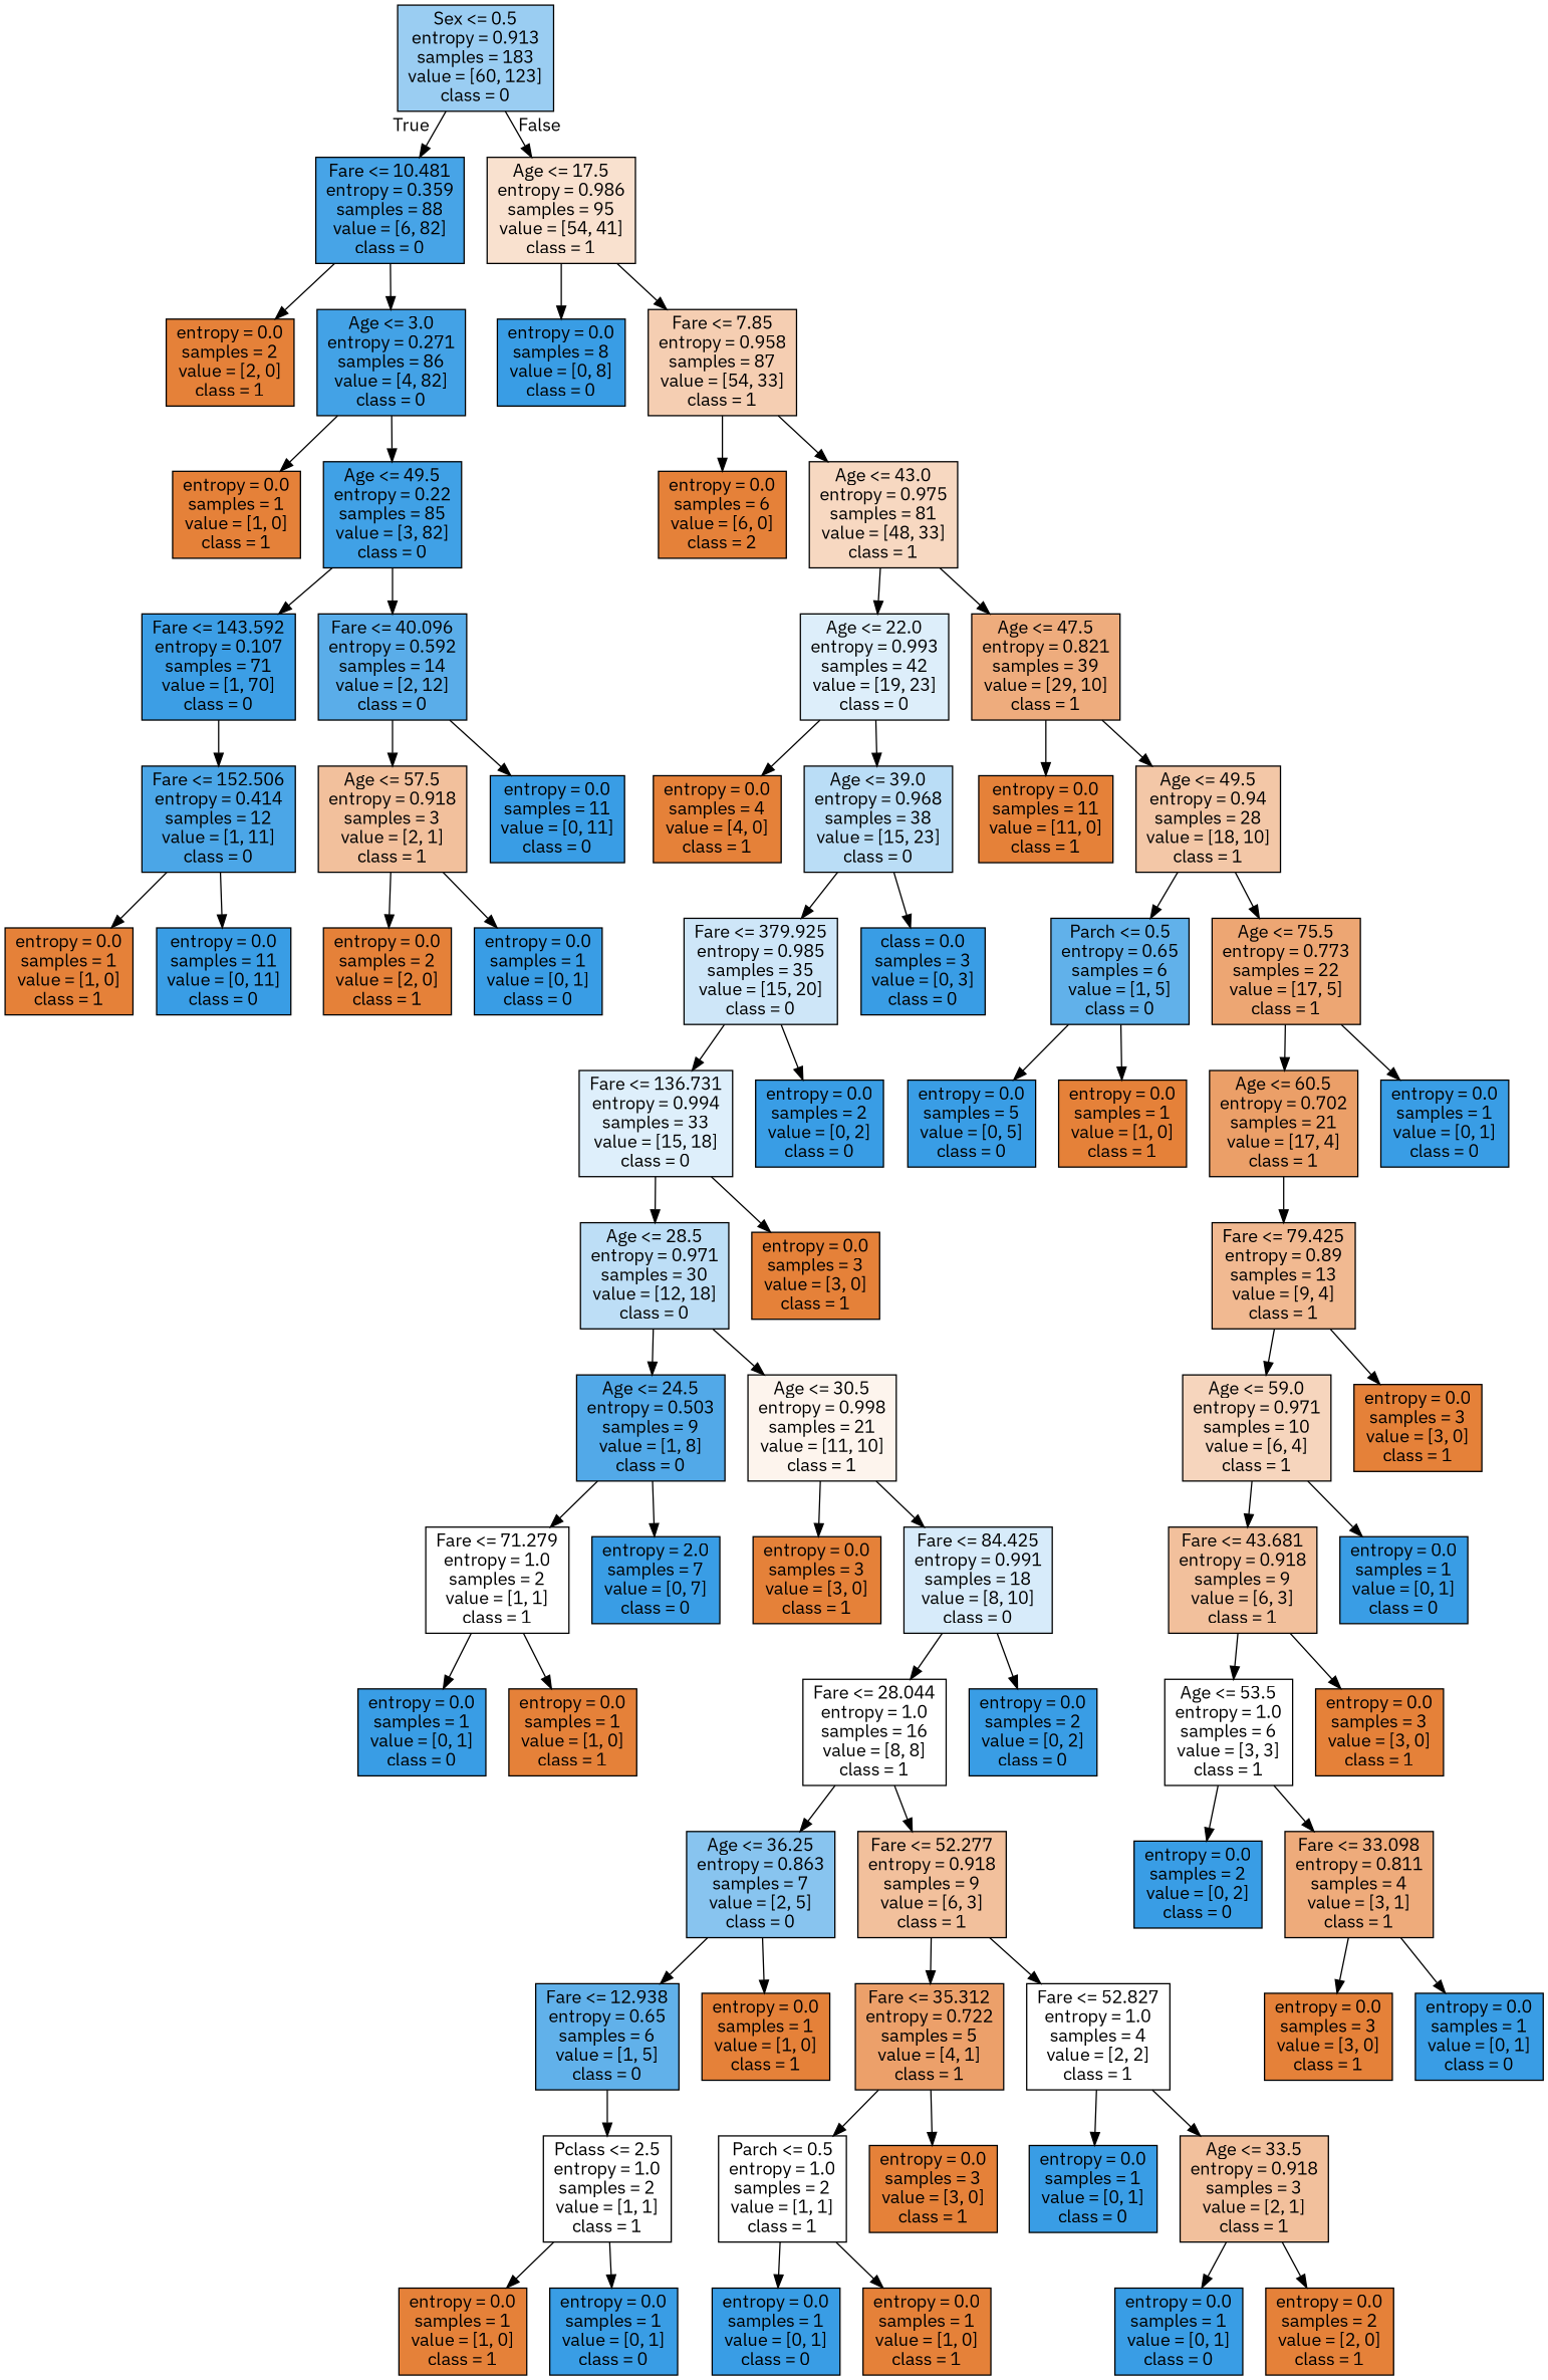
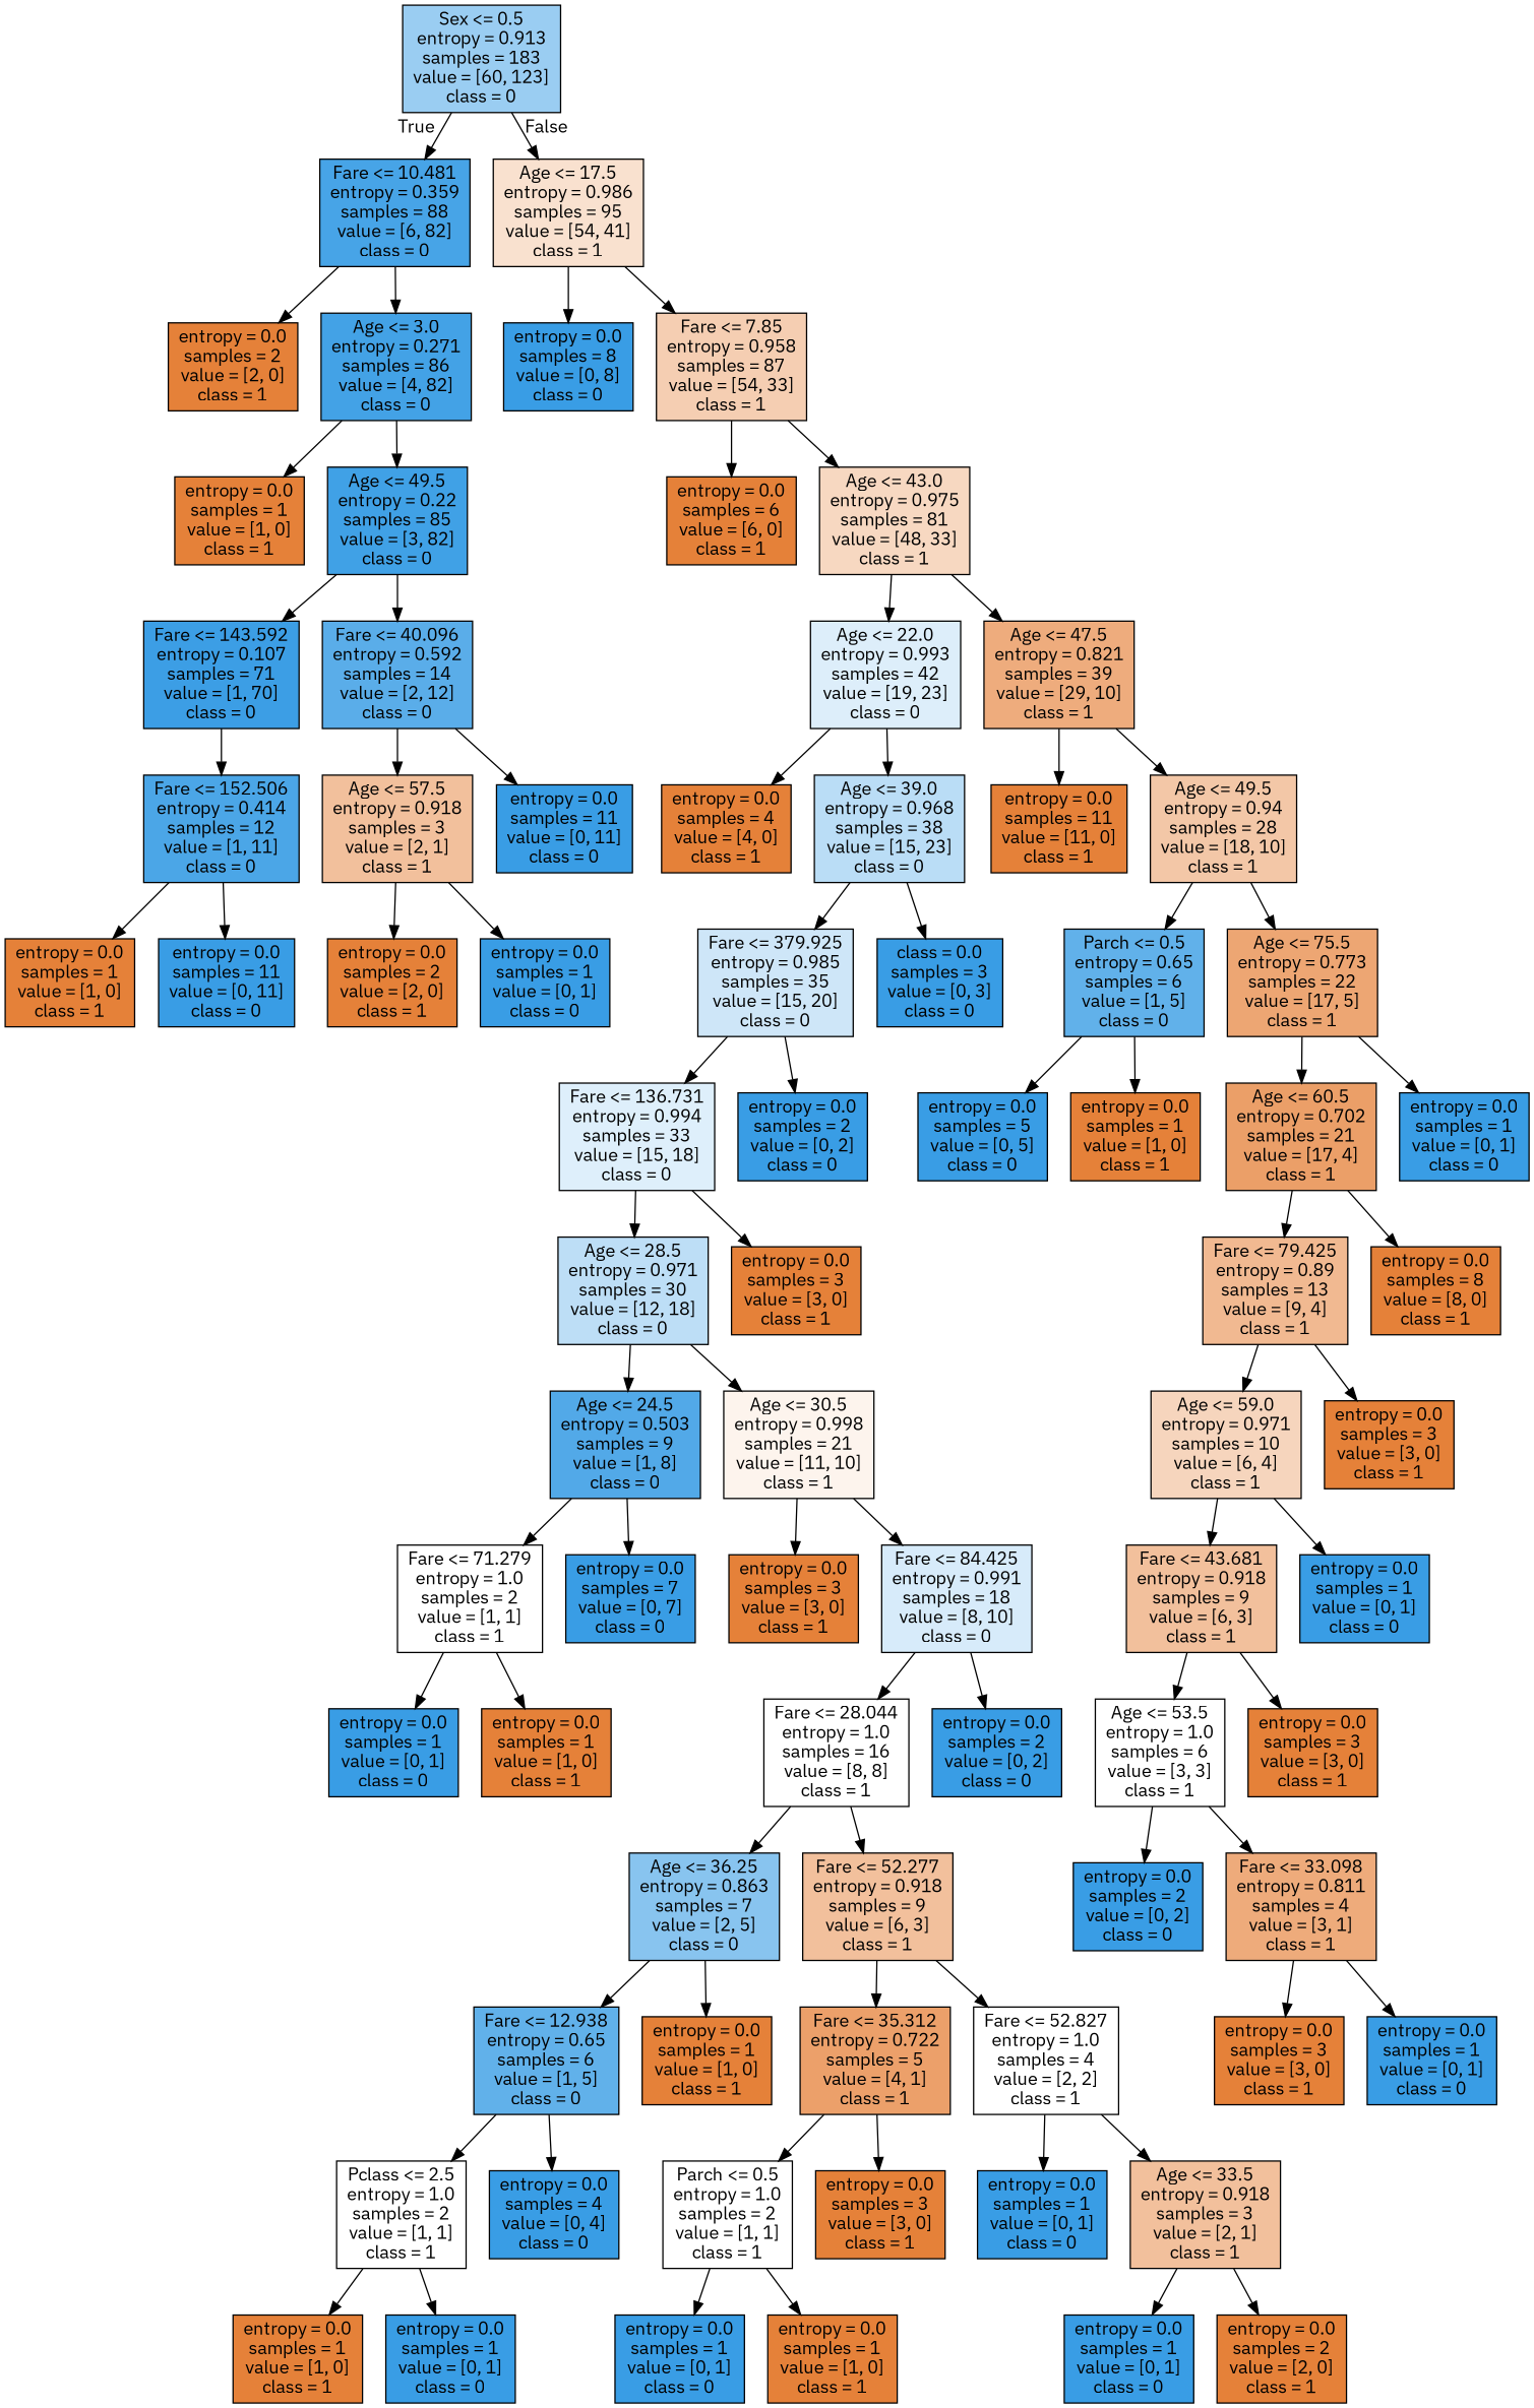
  digraph {
    fontname="IBM Plex Sans"
    node [color=black fillcolor="#e58139" fontname="IBM Plex Sans" shape=box style=filled]
    edge [fontname="IBM Plex Sans"]
    n1 [fillcolor="#9acdf2" label="Sex <= 0.5\nentropy = 0.913\nsamples = 183\nvalue = [60, 123]\nclass = 0"]
    n2 [fillcolor="#47a4e7" label="Fare <= 10.481\nentropy = 0.359\nsamples = 88\nvalue = [6, 82]\nclass = 0"]
    n3 [fillcolor="#f9e1cf" label="Age <= 17.5\nentropy = 0.986\nsamples = 95\nvalue = [54, 41]\nclass = 1"]
    n4 [label="entropy = 0.0\nsamples = 2\nvalue = [2, 0]\nclass = 1"]
    n5 [fillcolor="#43a2e6" label="Age <= 3.0\nentropy = 0.271\nsamples = 86\nvalue = [4, 82]\nclass = 0"]
    n6 [fillcolor="#399de5" label="entropy = 0.0\nsamples = 8\nvalue = [0, 8]\nclass = 0"]
    n7 [fillcolor="#f5ceb2" label="Fare <= 7.85\nentropy = 0.958\nsamples = 87\nvalue = [54, 33]\nclass = 1"]
    n8 [label="entropy = 0.0\nsamples = 1\nvalue = [1, 0]\nclass = 1"]
    n9 [fillcolor="#40a1e6" label="Age <= 49.5\nentropy = 0.22\nsamples = 85\nvalue = [3, 82]\nclass = 0"]
    n10 [fillcolor="#3c9ee5" label="Fare <= 143.592\nentropy = 0.107\nsamples = 71\nvalue = [1, 70]\nclass = 0"]
    n11 [fillcolor="#5aade9" label="Fare <= 40.096\nentropy = 0.592\nsamples = 14\nvalue = [2, 12]\nclass = 0"]
    n12 [fillcolor="#4ba6e7" label="Fare <= 152.506\nentropy = 0.414\nsamples = 12\nvalue = [1, 11]\nclass = 0"]
    n13 [fillcolor="#f2c09c" label="Age <= 57.5\nentropy = 0.918\nsamples = 3\nvalue = [2, 1]\nclass = 1"]
    n14 [fillcolor="#399de5" label="entropy = 0.0\nsamples = 11\nvalue = [0, 11]\nclass = 0"]
    n15 [label="entropy = 0.0\nsamples = 1\nvalue = [1, 0]\nclass = 1"]
    n16 [fillcolor="#399de5" label="entropy = 0.0\nsamples = 11\nvalue = [0, 11]\nclass = 0"]
    n17 [label="entropy = 0.0\nsamples = 2\nvalue = [2, 0]\nclass = 1"]
    n18 [fillcolor="#399de5" label="entropy = 0.0\nsamples = 1\nvalue = [0, 1]\nclass = 0"]
-   n19 [label="entropy = 0.0\nsamples = 6\nvalue = [6, 0]\nclass = 2"]
+   n19 [label="entropy = 0.0\nsamples = 6\nvalue = [6, 0]\nclass = 1"]
    n20 [fillcolor="#f7d8c1" label="Age <= 43.0\nentropy = 0.975\nsamples = 81\nvalue = [48, 33]\nclass = 1"]
    n21 [fillcolor="#ddeefa" label="Age <= 22.0\nentropy = 0.993\nsamples = 42\nvalue = [19, 23]\nclass = 0"]
    n22 [fillcolor="#eeac7d" label="Age <= 47.5\nentropy = 0.821\nsamples = 39\nvalue = [29, 10]\nclass = 1"]
    n23 [label="entropy = 0.0\nsamples = 4\nvalue = [4, 0]\nclass = 1"]
    n24 [fillcolor="#baddf6" label="Age <= 39.0\nentropy = 0.968\nsamples = 38\nvalue = [15, 23]\nclass = 0"]
    n25 [label="entropy = 0.0\nsamples = 11\nvalue = [11, 0]\nclass = 1"]
    n26 [fillcolor="#f3c7a7" label="Age <= 49.5\nentropy = 0.94\nsamples = 28\nvalue = [18, 10]\nclass = 1"]
    n27 [fillcolor="#cee6f8" label="Fare <= 379.925\nentropy = 0.985\nsamples = 35\nvalue = [15, 20]\nclass = 0"]
    n28 [fillcolor="#399de5" label="class = 0.0\nsamples = 3\nvalue = [0, 3]\nclass = 0"]
    n29 [fillcolor="#deeffb" label="Fare <= 136.731\nentropy = 0.994\nsamples = 33\nvalue = [15, 18]\nclass = 0"]
    n30 [fillcolor="#399de5" label="entropy = 0.0\nsamples = 2\nvalue = [0, 2]\nclass = 0"]
    n31 [fillcolor="#bddef6" label="Age <= 28.5\nentropy = 0.971\nsamples = 30\nvalue = [12, 18]\nclass = 0"]
    n32 [label="entropy = 0.0\nsamples = 3\nvalue = [3, 0]\nclass = 1"]
    n33 [fillcolor="#52a9e8" label="Age <= 24.5\nentropy = 0.503\nsamples = 9\nvalue = [1, 8]\nclass = 0"]
    n34 [fillcolor="#fdf4ed" label="Age <= 30.5\nentropy = 0.998\nsamples = 21\nvalue = [11, 10]\nclass = 1"]
    n35 [fillcolor="#ffffff" label="Fare <= 71.279\nentropy = 1.0\nsamples = 2\nvalue = [1, 1]\nclass = 1"]
-   n36 [fillcolor="#399de5" label="entropy = 2.0\nsamples = 7\nvalue = [0, 7]\nclass = 0"]
+   n36 [fillcolor="#399de5" label="entropy = 0.0\nsamples = 7\nvalue = [0, 7]\nclass = 0"]
    n37 [label="entropy = 0.0\nsamples = 3\nvalue = [3, 0]\nclass = 1"]
    n38 [fillcolor="#d7ebfa" label="Fare <= 84.425\nentropy = 0.991\nsamples = 18\nvalue = [8, 10]\nclass = 0"]
    n39 [fillcolor="#399de5" label="entropy = 0.0\nsamples = 1\nvalue = [0, 1]\nclass = 0"]
    n40 [label="entropy = 0.0\nsamples = 1\nvalue = [1, 0]\nclass = 1"]
    n41 [fillcolor="#ffffff" label="Fare <= 28.044\nentropy = 1.0\nsamples = 16\nvalue = [8, 8]\nclass = 1"]
    n42 [fillcolor="#399de5" label="entropy = 0.0\nsamples = 2\nvalue = [0, 2]\nclass = 0"]
    n43 [fillcolor="#88c4ef" label="Age <= 36.25\nentropy = 0.863\nsamples = 7\nvalue = [2, 5]\nclass = 0"]
    n44 [fillcolor="#f2c09c" label="Fare <= 52.277\nentropy = 0.918\nsamples = 9\nvalue = [6, 3]\nclass = 1"]
    n45 [fillcolor="#61b1ea" label="Fare <= 12.938\nentropy = 0.65\nsamples = 6\nvalue = [1, 5]\nclass = 0"]
    n46 [label="entropy = 0.0\nsamples = 1\nvalue = [1, 0]\nclass = 1"]
    n47 [fillcolor="#eca06a" label="Fare <= 35.312\nentropy = 0.722\nsamples = 5\nvalue = [4, 1]\nclass = 1"]
    n48 [fillcolor="#ffffff" label="Fare <= 52.827\nentropy = 1.0\nsamples = 4\nvalue = [2, 2]\nclass = 1"]
    n49 [fillcolor="#ffffff" label="Pclass <= 2.5\nentropy = 1.0\nsamples = 2\nvalue = [1, 1]\nclass = 1"]
+   n50 [fillcolor="#399de5" label="entropy = 0.0\nsamples = 4\nvalue = [0, 4]\nclass = 0"]
    n51 [label="entropy = 0.0\nsamples = 1\nvalue = [1, 0]\nclass = 1"]
    n52 [fillcolor="#399de5" label="entropy = 0.0\nsamples = 1\nvalue = [0, 1]\nclass = 0"]
    n53 [fillcolor="#ffffff" label="Parch <= 0.5\nentropy = 1.0\nsamples = 2\nvalue = [1, 1]\nclass = 1"]
    n54 [label="entropy = 0.0\nsamples = 3\nvalue = [3, 0]\nclass = 1"]
    n55 [fillcolor="#399de5" label="entropy = 0.0\nsamples = 1\nvalue = [0, 1]\nclass = 0"]
    n56 [fillcolor="#f2c09c" label="Age <= 33.5\nentropy = 0.918\nsamples = 3\nvalue = [2, 1]\nclass = 1"]
    n57 [fillcolor="#399de5" label="entropy = 0.0\nsamples = 1\nvalue = [0, 1]\nclass = 0"]
    n58 [label="entropy = 0.0\nsamples = 1\nvalue = [1, 0]\nclass = 1"]
    n59 [fillcolor="#399de5" label="entropy = 0.0\nsamples = 1\nvalue = [0, 1]\nclass = 0"]
    n60 [label="entropy = 0.0\nsamples = 2\nvalue = [2, 0]\nclass = 1"]
    n61 [fillcolor="#61b1ea" label="Parch <= 0.5\nentropy = 0.65\nsamples = 6\nvalue = [1, 5]\nclass = 0"]
    n62 [fillcolor="#eda673" label="Age <= 75.5\nentropy = 0.773\nsamples = 22\nvalue = [17, 5]\nclass = 1"]
    n63 [fillcolor="#399de5" label="entropy = 0.0\nsamples = 5\nvalue = [0, 5]\nclass = 0"]
    n64 [label="entropy = 0.0\nsamples = 1\nvalue = [1, 0]\nclass = 1"]
    n65 [fillcolor="#eb9f68" label="Age <= 60.5\nentropy = 0.702\nsamples = 21\nvalue = [17, 4]\nclass = 1"]
    n66 [fillcolor="#399de5" label="entropy = 0.0\nsamples = 1\nvalue = [0, 1]\nclass = 0"]
    n67 [fillcolor="#f1b991" label="Fare <= 79.425\nentropy = 0.89\nsamples = 13\nvalue = [9, 4]\nclass = 1"]
+   n68 [label="entropy = 0.0\nsamples = 8\nvalue = [8, 0]\nclass = 1"]
    n69 [fillcolor="#f6d5bd" label="Age <= 59.0\nentropy = 0.971\nsamples = 10\nvalue = [6, 4]\nclass = 1"]
    n70 [label="entropy = 0.0\nsamples = 3\nvalue = [3, 0]\nclass = 1"]
    n71 [fillcolor="#f2c09c" label="Fare <= 43.681\nentropy = 0.918\nsamples = 9\nvalue = [6, 3]\nclass = 1"]
    n72 [fillcolor="#399de5" label="entropy = 0.0\nsamples = 1\nvalue = [0, 1]\nclass = 0"]
    n73 [fillcolor="#ffffff" label="Age <= 53.5\nentropy = 1.0\nsamples = 6\nvalue = [3, 3]\nclass = 1"]
    n74 [label="entropy = 0.0\nsamples = 3\nvalue = [3, 0]\nclass = 1"]
    n75 [fillcolor="#399de5" label="entropy = 0.0\nsamples = 2\nvalue = [0, 2]\nclass = 0"]
    n76 [fillcolor="#eeab7b" label="Fare <= 33.098\nentropy = 0.811\nsamples = 4\nvalue = [3, 1]\nclass = 1"]
    n77 [label="entropy = 0.0\nsamples = 3\nvalue = [3, 0]\nclass = 1"]
    n78 [fillcolor="#399de5" label="entropy = 0.0\nsamples = 1\nvalue = [0, 1]\nclass = 0"]
    n1 -> n2 [headlabel=True labelangle=45 labeldistance=2.5]
    n1 -> n3 [headlabel=False labelangle=-45 labeldistance=2.5]
    n2 -> n4
    n2 -> n5
    n3 -> n6
    n3 -> n7
    n5 -> n8
    n5 -> n9
    n7 -> n19
    n7 -> n20
    n9 -> n10
    n9 -> n11
    n10 -> n12
    n11 -> n13
    n11 -> n14
    n12 -> n15
    n12 -> n16
    n13 -> n17
    n13 -> n18
    n20 -> n21
    n20 -> n22
    n21 -> n23
    n21 -> n24
    n22 -> n25
    n22 -> n26
    n24 -> n27
    n24 -> n28
    n26 -> n61
    n26 -> n62
    n27 -> n29
    n27 -> n30
    n29 -> n31
    n29 -> n32
    n31 -> n33
    n31 -> n34
    n33 -> n35
    n33 -> n36
    n34 -> n37
    n34 -> n38
    n35 -> n39
    n35 -> n40
    n38 -> n41
    n38 -> n42
    n41 -> n43
    n41 -> n44
    n43 -> n45
    n43 -> n46
    n44 -> n47
    n44 -> n48
    n45 -> n49
+   n45 -> n50
    n47 -> n53
    n47 -> n54
    n48 -> n55
    n48 -> n56
    n49 -> n51
    n49 -> n52
    n53 -> n57
    n53 -> n58
    n56 -> n59
    n56 -> n60
    n61 -> n63
    n61 -> n64
    n62 -> n65
    n62 -> n66
    n65 -> n67
+   n65 -> n68
    n67 -> n69
    n67 -> n70
    n69 -> n71
    n69 -> n72
    n71 -> n73
    n71 -> n74
    n73 -> n75
    n73 -> n76
    n76 -> n77
    n76 -> n78
  }
